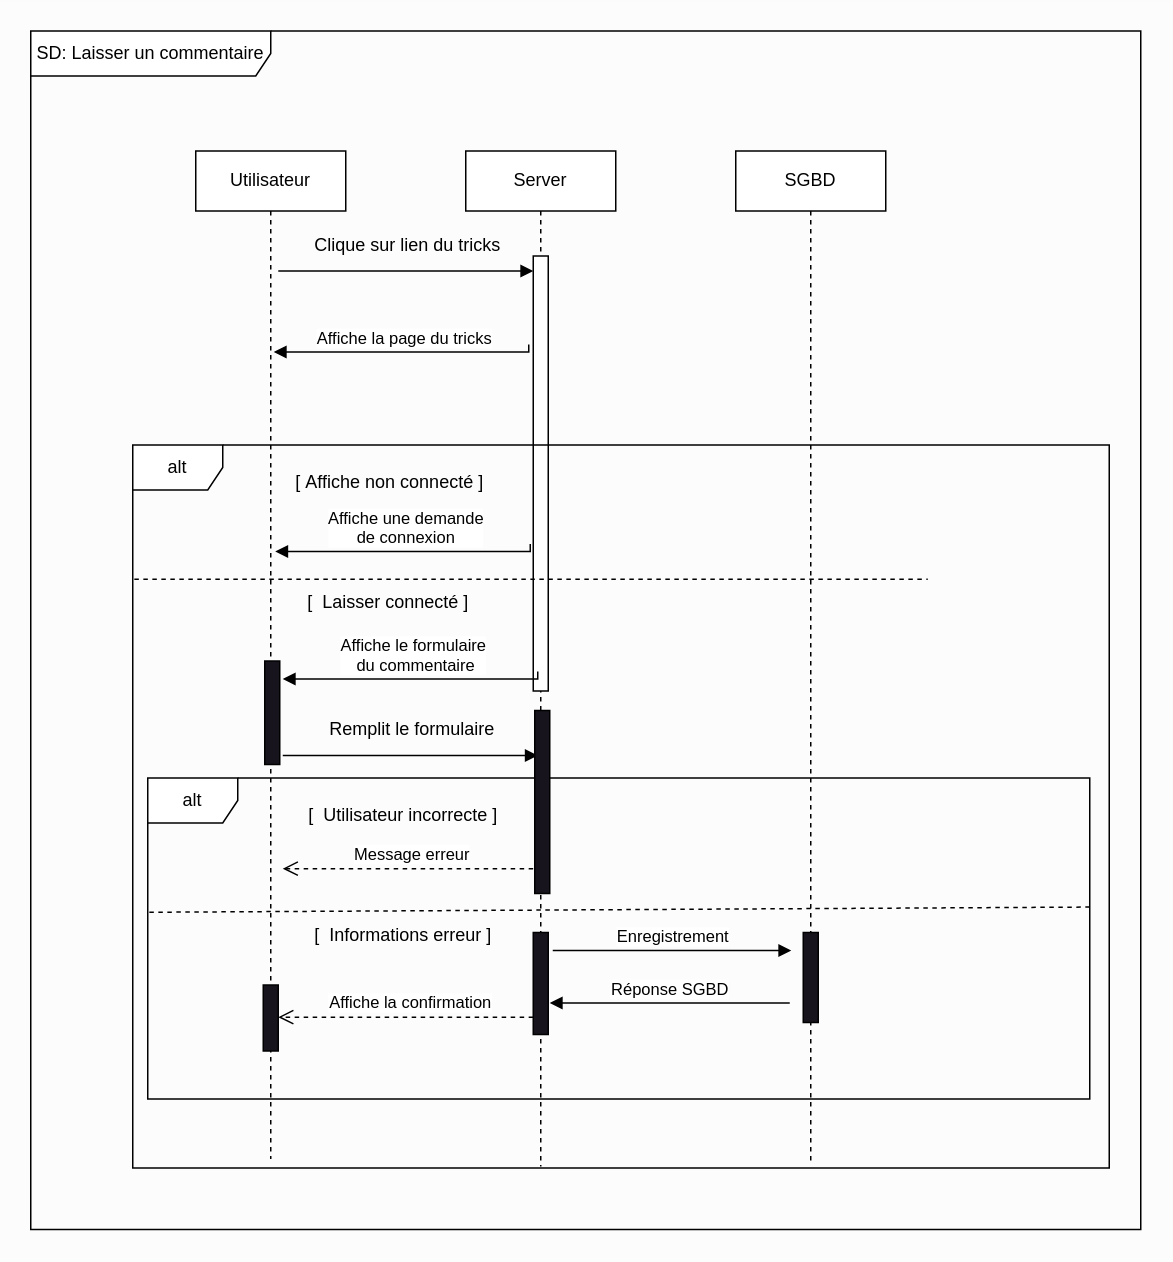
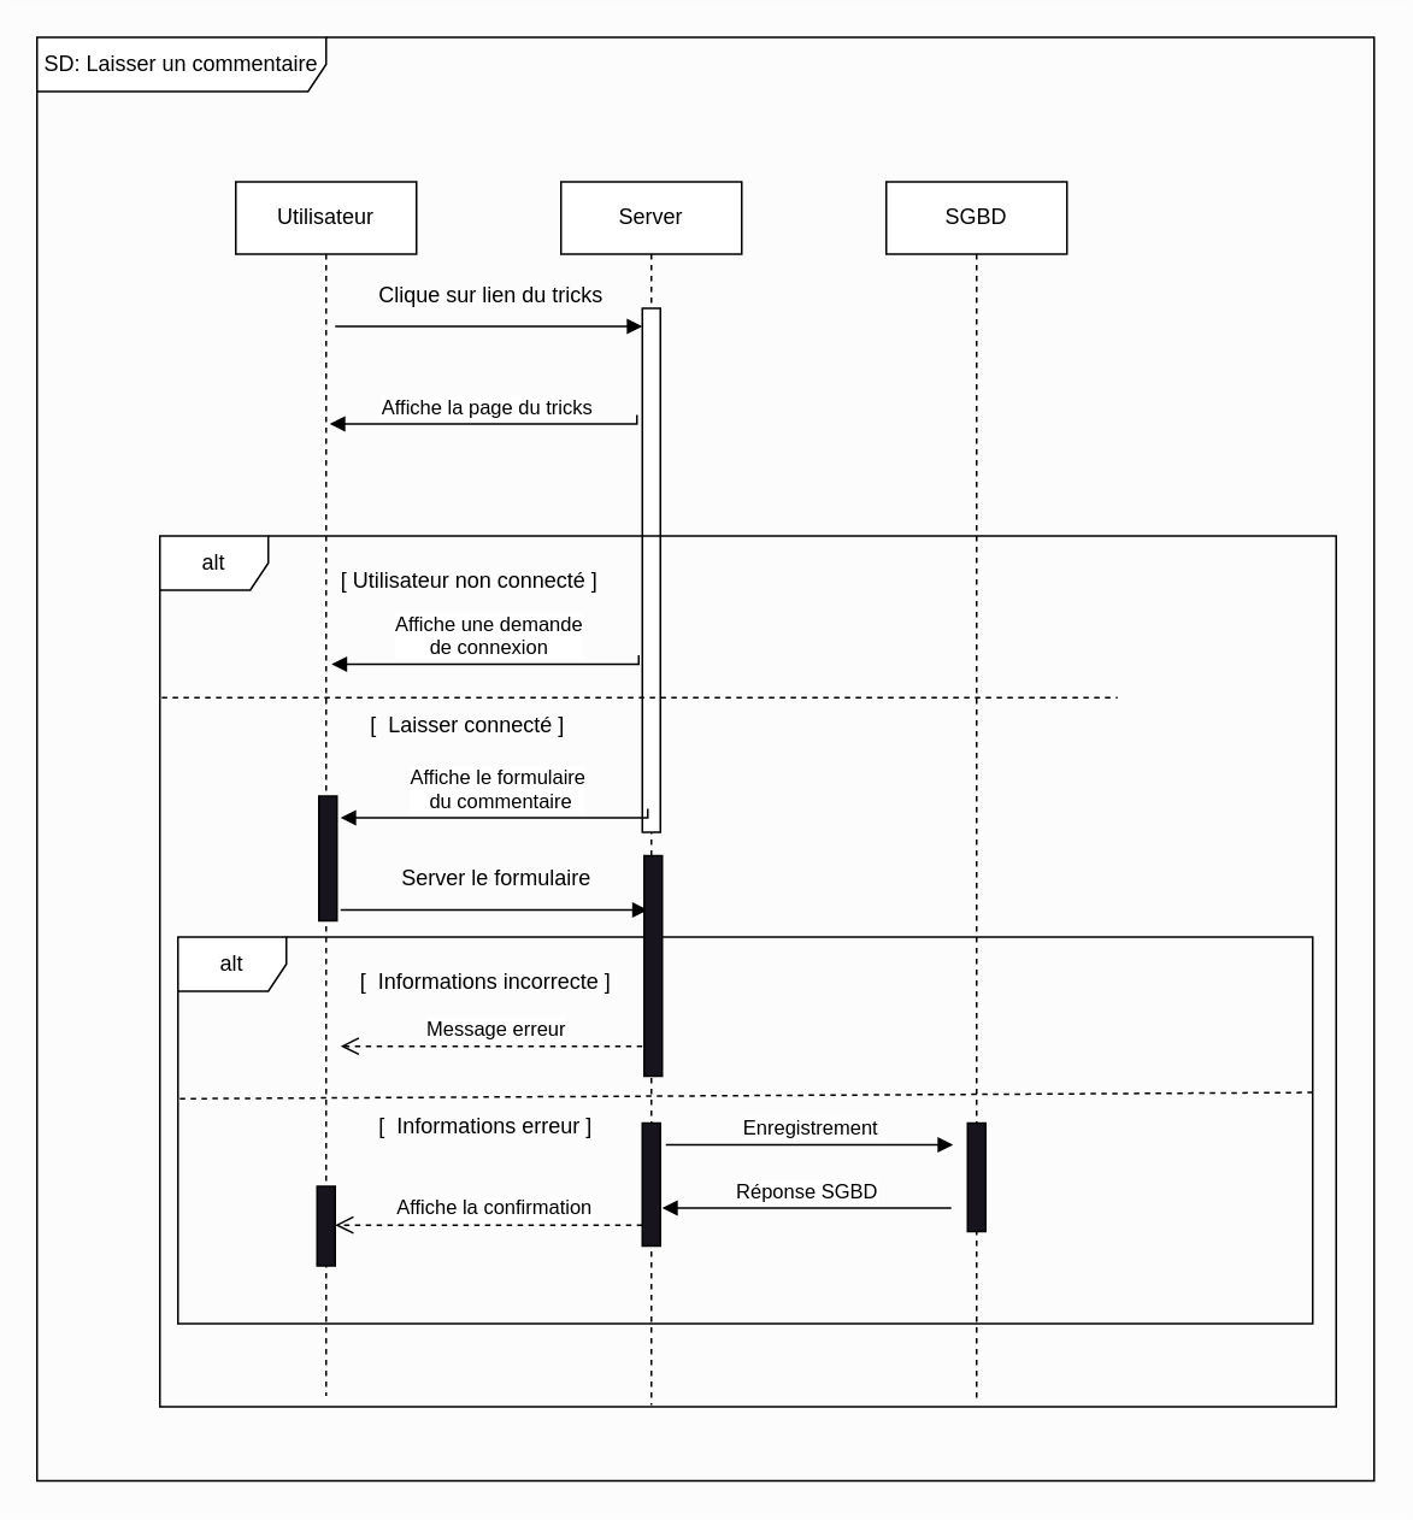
  <mxCell id="0" />
  <mxCell id="1" parent="0" />
  <mxCell id="2" value="Utilisateur" style="shape=umlLifeline;perimeter=lifelinePerimeter;whiteSpace=wrap;html=1;container=0;dropTarget=0;collapsible=0;recursiveResize=0;outlineConnect=0;portConstraint=eastwest;newEdgeStyle={&quot;edgeStyle&quot;:&quot;elbowEdgeStyle&quot;,&quot;elbow&quot;:&quot;vertical&quot;,&quot;curved&quot;:0,&quot;rounded&quot;:0};" parent="1" vertex="1"><mxGeometry x="130" y="100" width="100" height="672" as="geometry" /></mxCell>
  <mxCell id="3" value="Server" style="shape=umlLifeline;perimeter=lifelinePerimeter;whiteSpace=wrap;html=1;container=0;dropTarget=0;collapsible=0;recursiveResize=0;outlineConnect=0;portConstraint=eastwest;newEdgeStyle={&quot;edgeStyle&quot;:&quot;elbowEdgeStyle&quot;,&quot;elbow&quot;:&quot;vertical&quot;,&quot;curved&quot;:0,&quot;rounded&quot;:0};" parent="1" vertex="1"><mxGeometry x="310" y="100" width="100" height="677" as="geometry" /></mxCell>
  <mxCell id="4" value="" style="html=1;verticalAlign=bottom;endArrow=block;edgeStyle=elbowEdgeStyle;elbow=vertical;curved=0;rounded=0;" parent="1" edge="1"><mxGeometry relative="1" as="geometry"><mxPoint x="185" y="180" as="sourcePoint" /><Array as="points"><mxPoint x="270" y="180" /></Array><mxPoint x="355" y="180" as="targetPoint" /></mxGeometry></mxCell>
  <mxCell id="5" value="Clique sur lien du tricks" style="text;html=1;align=center;verticalAlign=middle;resizable=0;points=[];autosize=1;strokeColor=none;fillColor=none;" parent="1" vertex="1"><mxGeometry x="200" y="150" width="142" height="26" as="geometry" /></mxCell>
  <mxCell id="6" value="SD: Laisser un commentaire" style="shape=umlFrame;whiteSpace=wrap;html=1;pointerEvents=0;recursiveResize=0;container=1;collapsible=0;width=160;" parent="1" vertex="1"><mxGeometry x="20" y="20" width="740" height="799" as="geometry" /></mxCell>
  <mxCell id="7" value="SGBD" style="shape=umlLifeline;perimeter=lifelinePerimeter;whiteSpace=wrap;html=1;container=0;dropTarget=0;collapsible=0;recursiveResize=0;outlineConnect=0;portConstraint=eastwest;newEdgeStyle={&quot;edgeStyle&quot;:&quot;elbowEdgeStyle&quot;,&quot;elbow&quot;:&quot;vertical&quot;,&quot;curved&quot;:0,&quot;rounded&quot;:0};" parent="6" vertex="1"><mxGeometry x="470" y="80" width="100" height="674" as="geometry" /></mxCell>
  <mxCell id="8" value="Affiche la page du tricks" style="html=1;verticalAlign=bottom;endArrow=block;edgeStyle=elbowEdgeStyle;elbow=vertical;curved=0;rounded=0;exitX=0;exitY=0.75;exitDx=0;exitDy=0;" parent="6" edge="1"><mxGeometry relative="1" as="geometry"><mxPoint x="332" y="209" as="sourcePoint" /><Array as="points"><mxPoint x="254.5" y="214" /></Array><mxPoint x="162" y="214" as="targetPoint" /><mxPoint as="offset" /></mxGeometry></mxCell>
  <mxCell id="9" value="" style="rounded=0;dashed=0;" parent="6" vertex="1"><mxGeometry x="335" y="150" width="10" height="290" as="geometry" /></mxCell>
  <mxCell id="10" value="alt" style="shape=umlFrame;whiteSpace=wrap;html=1;pointerEvents=0;recursiveResize=0;container=1;collapsible=0;width=60;height=30;" parent="6" vertex="1"><mxGeometry x="68" y="276" width="651" height="482" as="geometry" /></mxCell>
- <mxCell id="11" value="[&amp;nbsp;Affiche non connecté ]" style="text;html=1;align=center;verticalAlign=middle;resizable=0;points=[];autosize=1;strokeColor=none;fillColor=none;" parent="10" vertex="1"><mxGeometry x="91" y="12" width="160" height="26" as="geometry" /></mxCell>
+ <mxCell id="11" value="[&amp;nbsp;Utilisateur non connecté ]" style="text;html=1;align=center;verticalAlign=middle;resizable=0;points=[];autosize=1;strokeColor=none;fillColor=none;" parent="10" vertex="1"><mxGeometry x="91" y="12" width="160" height="26" as="geometry" /></mxCell>
  <mxCell id="12" value="" style="endArrow=none;dashed=1;html=1;rounded=0;exitX=0;exitY=0.594;exitDx=0;exitDy=0;exitPerimeter=0;entryX=0.998;entryY=0.594;entryDx=0;entryDy=0;entryPerimeter=0;" parent="10" edge="1"><mxGeometry width="50" height="50" relative="1" as="geometry"><mxPoint x="1.06" y="89.5" as="sourcePoint" /><mxPoint x="530" y="89.5" as="targetPoint" /></mxGeometry></mxCell>
  <mxCell id="13" value="[&amp;nbsp; Laisser connecté ]" style="text;html=1;align=center;verticalAlign=middle;resizable=0;points=[];autosize=1;strokeColor=none;fillColor=none;" parent="10" vertex="1"><mxGeometry x="100" y="92" width="140" height="26" as="geometry" /></mxCell>
  <mxCell id="14" value="" style="rounded=0;dashed=0;fillColor=#18141D;" parent="10" vertex="1"><mxGeometry x="88" y="144" width="10" height="69" as="geometry" /></mxCell>
  <mxCell id="15" value="Affiche une demande &lt;br&gt;de connexion" style="html=1;verticalAlign=bottom;endArrow=block;edgeStyle=elbowEdgeStyle;elbow=vertical;curved=0;rounded=0;exitX=0;exitY=0.75;exitDx=0;exitDy=0;" parent="10" edge="1"><mxGeometry relative="1" as="geometry"><mxPoint x="265" y="66" as="sourcePoint" /><Array as="points"><mxPoint x="187.5" y="71" /></Array><mxPoint x="95" y="71" as="targetPoint" /><mxPoint as="offset" /></mxGeometry></mxCell>
  <mxCell id="16" value="Affiche le formulaire&lt;br&gt;&amp;nbsp;du commentaire" style="html=1;verticalAlign=bottom;endArrow=block;edgeStyle=elbowEdgeStyle;elbow=vertical;curved=0;rounded=0;exitX=0;exitY=0.75;exitDx=0;exitDy=0;" parent="10" edge="1"><mxGeometry relative="1" as="geometry"><mxPoint x="270" y="151" as="sourcePoint" /><Array as="points"><mxPoint x="192.5" y="156" /></Array><mxPoint x="100" y="156" as="targetPoint" /><mxPoint as="offset" /></mxGeometry></mxCell>
  <mxCell id="17" value="alt" style="shape=umlFrame;whiteSpace=wrap;html=1;pointerEvents=0;recursiveResize=0;container=1;collapsible=0;width=60;height=30;" parent="10" vertex="1"><mxGeometry x="10" y="222" width="628" height="214" as="geometry" /></mxCell>
- <mxCell id="18" value="[&amp;nbsp; Utilisateur incorrecte ]" style="text;html=1;align=center;verticalAlign=middle;resizable=0;points=[];autosize=1;strokeColor=none;fillColor=none;" parent="17" vertex="1"><mxGeometry x="90" y="10" width="160" height="30" as="geometry" /></mxCell>
+ <mxCell id="18" value="[&amp;nbsp; Informations incorrecte ]" style="text;html=1;align=center;verticalAlign=middle;resizable=0;points=[];autosize=1;strokeColor=none;fillColor=none;" parent="17" vertex="1"><mxGeometry x="90" y="10" width="160" height="30" as="geometry" /></mxCell>
  <mxCell id="19" value="" style="endArrow=none;dashed=1;html=1;rounded=0;exitX=0;exitY=0.594;exitDx=0;exitDy=0;exitPerimeter=0;entryX=1.003;entryY=0.402;entryDx=0;entryDy=0;entryPerimeter=0;" parent="17" target="17" edge="1"><mxGeometry width="50" height="50" relative="1" as="geometry"><mxPoint x="1.06" y="89.5" as="sourcePoint" /><mxPoint x="530" y="89.5" as="targetPoint" /></mxGeometry></mxCell>
  <mxCell id="20" value="Message erreur" style="html=1;verticalAlign=bottom;endArrow=open;dashed=1;endSize=8;edgeStyle=elbowEdgeStyle;elbow=vertical;curved=0;rounded=0;entryX=1.155;entryY=0.851;entryDx=0;entryDy=0;entryPerimeter=0;" parent="17" edge="1"><mxGeometry relative="1" as="geometry"><mxPoint x="90" y="60.0" as="targetPoint" /><Array as="points"><mxPoint x="170.95" y="60.43" /></Array><mxPoint x="262.95" y="60.43" as="sourcePoint" /></mxGeometry></mxCell>
  <mxCell id="21" value="Affiche la confirmation" style="html=1;verticalAlign=bottom;endArrow=open;dashed=1;endSize=8;edgeStyle=elbowEdgeStyle;elbow=vertical;curved=0;rounded=0;" parent="17" target="26" edge="1"><mxGeometry relative="1" as="geometry"><mxPoint x="156" y="162" as="targetPoint" /><Array as="points"><mxPoint x="170.95" y="159.43" /></Array><mxPoint x="262.95" y="159.43" as="sourcePoint" /></mxGeometry></mxCell>
  <mxCell id="22" value="[&amp;nbsp; Informations erreur ]" style="text;html=1;align=center;verticalAlign=middle;resizable=0;points=[];autosize=1;strokeColor=none;fillColor=none;" parent="17" vertex="1"><mxGeometry x="95" y="90" width="150" height="30" as="geometry" /></mxCell>
  <mxCell id="23" value="Enregistrement" style="html=1;verticalAlign=bottom;endArrow=block;edgeStyle=elbowEdgeStyle;elbow=vertical;curved=0;rounded=0;" parent="17" edge="1"><mxGeometry relative="1" as="geometry"><mxPoint x="270" y="115" as="sourcePoint" /><Array as="points"><mxPoint x="380" y="115" /></Array><mxPoint x="429" y="115" as="targetPoint" /><mxPoint as="offset" /></mxGeometry></mxCell>
  <mxCell id="24" value="Réponse SGBD" style="html=1;verticalAlign=bottom;endArrow=block;elbow=vertical;rounded=0;exitX=0;exitY=0.75;exitDx=0;exitDy=0;" parent="17" edge="1"><mxGeometry relative="1" as="geometry"><mxPoint x="428" y="150" as="sourcePoint" /><mxPoint x="268" y="150" as="targetPoint" /><mxPoint as="offset" /></mxGeometry></mxCell>
  <mxCell id="25" value="" style="rounded=0;dashed=0;fillColor=#18141D;" parent="17" vertex="1"><mxGeometry x="437" y="103" width="10" height="60" as="geometry" /></mxCell>
  <mxCell id="26" value="" style="rounded=0;dashed=0;fillColor=#18141D;" parent="17" vertex="1"><mxGeometry x="77" y="138" width="10" height="44" as="geometry" /></mxCell>
  <mxCell id="27" value="" style="rounded=0;dashed=0;fillColor=#18141D;" parent="17" vertex="1"><mxGeometry x="257" y="103" width="10" height="68" as="geometry" /></mxCell>
  <mxCell id="28" value="" style="html=1;verticalAlign=bottom;endArrow=block;edgeStyle=elbowEdgeStyle;elbow=vertical;curved=0;rounded=0;" parent="10" edge="1"><mxGeometry relative="1" as="geometry"><mxPoint x="100" y="207.0" as="sourcePoint" /><Array as="points"><mxPoint x="185" y="207" /></Array><mxPoint x="270" y="207" as="targetPoint" /></mxGeometry></mxCell>
- <mxCell id="29" value="Remplit le formulaire" style="text;html=1;align=center;verticalAlign=middle;resizable=0;points=[];autosize=1;strokeColor=none;fillColor=none;" parent="10" vertex="1"><mxGeometry x="122" y="177" width="128" height="26" as="geometry" /></mxCell>
+ <mxCell id="29" value="Server le formulaire" style="text;html=1;align=center;verticalAlign=middle;resizable=0;points=[];autosize=1;strokeColor=none;fillColor=none;" parent="10" vertex="1"><mxGeometry x="122" y="177" width="128" height="26" as="geometry" /></mxCell>
  <mxCell id="30" value="" style="rounded=0;dashed=0;fillColor=#18141D;" parent="10" vertex="1"><mxGeometry x="268" y="177" width="10" height="122" as="geometry" /></mxCell>
